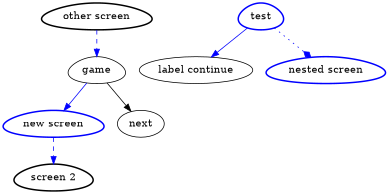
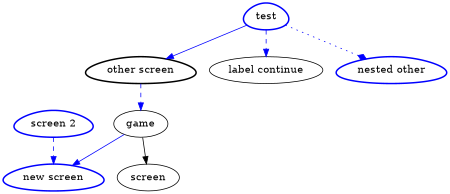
  digraph {
    node [color=blue shape=egg style=bold]
    edge [color=blue style=dashed]
-   n1 [label=game color="" style=""]
+   n1 [label=game color="" shape="" style=""]
    n2 [label="new screen"]
-   n3 [label=next color="" shape="" style=""]
+   n3 [label=screen color="" shape="" style=""]
    n4 [color=black label="other screen"]
    n5 [label="label continue" color="" shape="" style=""]
-   n6 [label="nested screen"]
-   n7 [color=black label="screen 2"]
+   n6 [label="nested other"]
+   n7 [label="screen 2"]
    n8 [label=test]
    n1 -> n2 [style=solid]
    n1 -> n3 [color="" style=""]
    n4 -> n1
-   n2 -> n7
-   n8 -> n5 [style=solid]
+   n7 -> n2
+   n8 -> n4 [style=""]
+   n8 -> n5
    n8 -> n6 [arrowhead=diamond arrowtail=inv style=dotted]
  }
